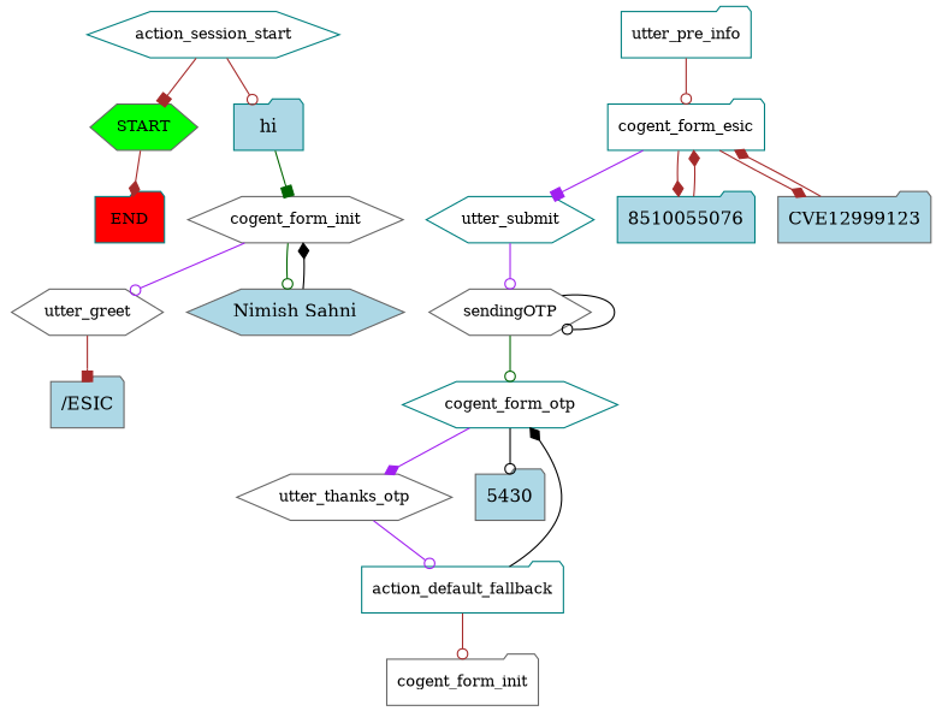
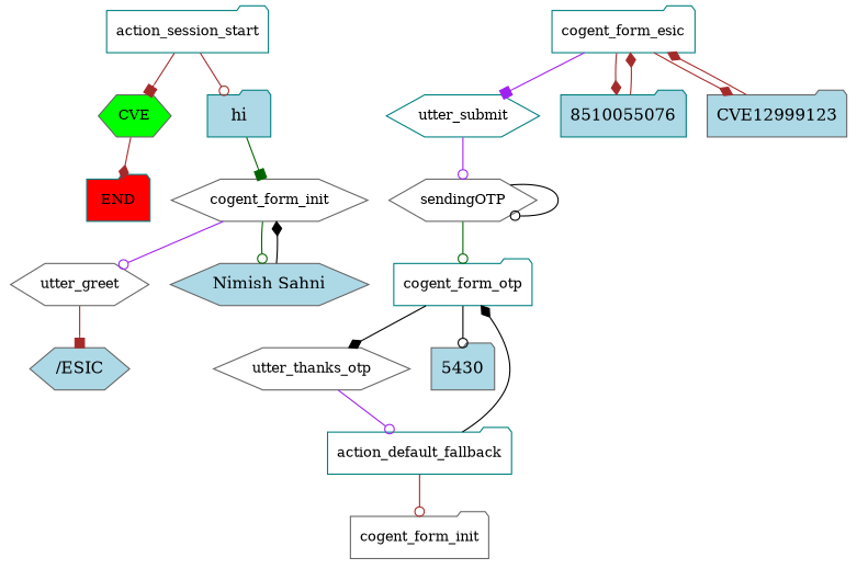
  digraph {
    node [color=gray40 fontsize=12 shape=folder]
    edge [arrowhead=odot color=brown]
-   n1 [fillcolor=green label=START shape=hexagon style=filled]
+   n1 [fillcolor=green label=CVE shape=hexagon style=filled]
    n2 [color=teal fillcolor=red label=END style=filled]
-   n3 [color=teal label=action_session_start shape=hexagon]
+   n3 [color=teal label=action_session_start]
    n4 [color=teal fillcolor=lightblue label=hi style=filled fontsize=""]
    n5 [label=cogent_form_init shape=hexagon]
    n6 [label=utter_greet shape=hexagon]
    n7 [fillcolor=lightblue label="Nimish Sahni" shape=hexagon style=filled fontsize=""]
-   n8 [fillcolor=lightblue label="/ESIC" style=filled fontsize=""]
-   n9 [color=teal label=utter_pre_info]
+   n8 [fillcolor=lightblue label="/ESIC" shape=hexagon style=filled fontsize=""]
    n10 [color=teal label=cogent_form_esic]
    n11 [color=teal label=utter_submit shape=hexagon]
    n12 [color=teal fillcolor=lightblue label=8510055076 style=filled fontsize=""]
    n13 [fillcolor=lightblue label=CVE12999123 style=filled fontsize=""]
    n14 [label=sendingOTP shape=hexagon]
-   n15 [color=teal label=cogent_form_otp shape=hexagon]
+   n15 [color=teal label=cogent_form_otp]
    n16 [label=utter_thanks_otp shape=hexagon]
    n17 [fillcolor=lightblue label=5430 style=filled fontsize=""]
    n18 [color=teal label=action_default_fallback]
    n19 [label=cogent_form_init]
    n1 -> n2 [arrowhead=diamond]
    n3 -> n1 [arrowhead=box]
    n3 -> n4
    n4 -> n5 [arrowhead=box color=darkgreen]
    n5 -> n6 [color=purple]
    n5 -> n7 [color=darkgreen]
    n6 -> n8 [arrowhead=box]
    n7 -> n5 [arrowhead=diamond color=black]
-   n9 -> n10
    n10 -> n11 [arrowhead=box color=purple]
    n10 -> n12 [arrowhead=diamond]
    n10 -> n13 [arrowhead=diamond]
    n11 -> n14 [color=purple]
    n12 -> n10 [arrowhead=diamond]
    n13 -> n10 [arrowhead=diamond]
    n14 -> n14 [color=black]
    n14 -> n15 [color=darkgreen]
-   n15 -> n16 [arrowhead=diamond color=purple]
+   n15 -> n16 [arrowhead=diamond color=black]
    n15 -> n17 [color=black]
    n16 -> n18 [color=purple]
    n18 -> n15 [arrowhead=diamond color=black]
    n18 -> n19
  }
